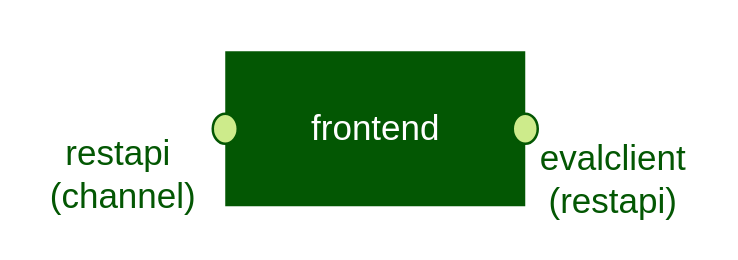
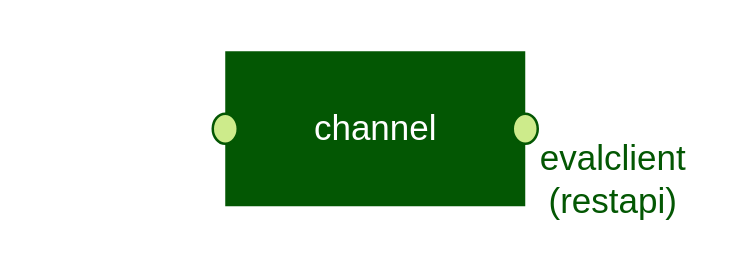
  <mxCell id="0" />
  <mxCell id="1" parent="0" />
  <mxCell id="2" value="" style="group" parent="1" vertex="1" connectable="0"><mxGeometry x="84.5" y="20" width="130" height="62" as="geometry" /></mxCell>
- <mxCell id="3" value="&lt;font style=&quot;font-size: 14px&quot;&gt;frontend&lt;br&gt;&lt;/font&gt;" style="rounded=0;whiteSpace=wrap;html=1;fillColor=#035703;strokeColor=none;fontColor=#FFFFFF;" parent="2" vertex="1"><mxGeometry x="5" width="120" height="62" as="geometry" /></mxCell>
+ <mxCell id="3" value="&lt;font style=&quot;font-size: 14px&quot;&gt;channel&lt;br&gt;&lt;/font&gt;" style="rounded=0;whiteSpace=wrap;html=1;fillColor=#035703;strokeColor=none;fontColor=#FFFFFF;" parent="2" vertex="1"><mxGeometry x="5" width="120" height="62" as="geometry" /></mxCell>
  <mxCell id="4" value="" style="ellipse;whiteSpace=wrap;html=1;aspect=fixed;fontColor=#FFFFFF;strokeColor=#035703;fillColor=#CDEB8B;" parent="2" vertex="1"><mxGeometry y="25" width="10" height="12" as="geometry" /></mxCell>
  <mxCell id="5" value="" style="ellipse;whiteSpace=wrap;html=1;aspect=fixed;fontColor=#FFFFFF;strokeColor=#035703;fillColor=#CDEB8B;" parent="2" vertex="1"><mxGeometry x="120" y="25" width="10" height="12" as="geometry" /></mxCell>
- <mxCell id="6" value="&lt;font style=&quot;font-size: 14px&quot;&gt;restapi&amp;nbsp;&lt;br&gt;(channel)&lt;br&gt;&lt;/font&gt;" style="text;html=1;strokeColor=none;fillColor=none;align=center;verticalAlign=middle;whiteSpace=wrap;rounded=0;fontSize=14;fontColor=#035703;" parent="1" vertex="1"><mxGeometry x="20.5" y="58" width="56" height="22" as="geometry" /></mxCell>
  <mxCell id="7" value="&lt;font style=&quot;font-size: 14px&quot;&gt;evalclient&lt;br&gt;(restapi)&lt;br&gt;&lt;/font&gt;" style="text;html=1;strokeColor=none;fillColor=none;align=center;verticalAlign=middle;whiteSpace=wrap;rounded=0;fontSize=14;fontColor=#035703;" parent="1" vertex="1"><mxGeometry x="217" y="60" width="56" height="22" as="geometry" /></mxCell>
